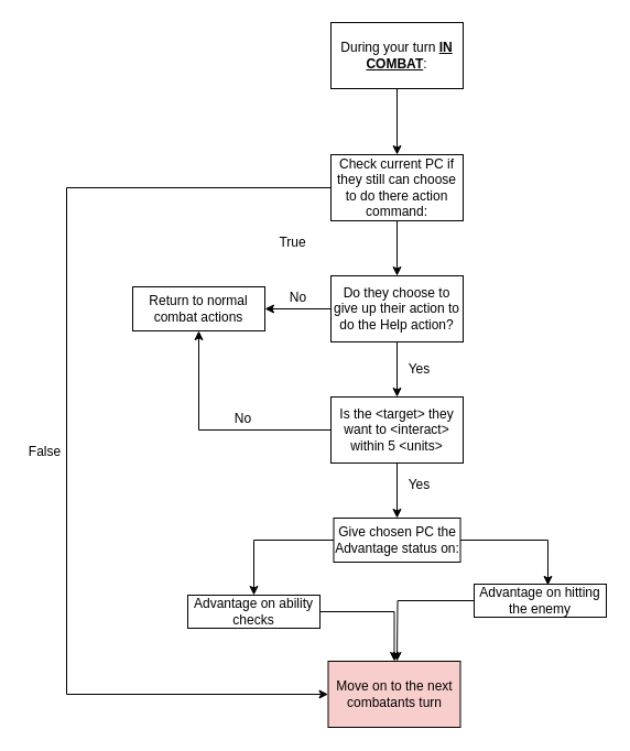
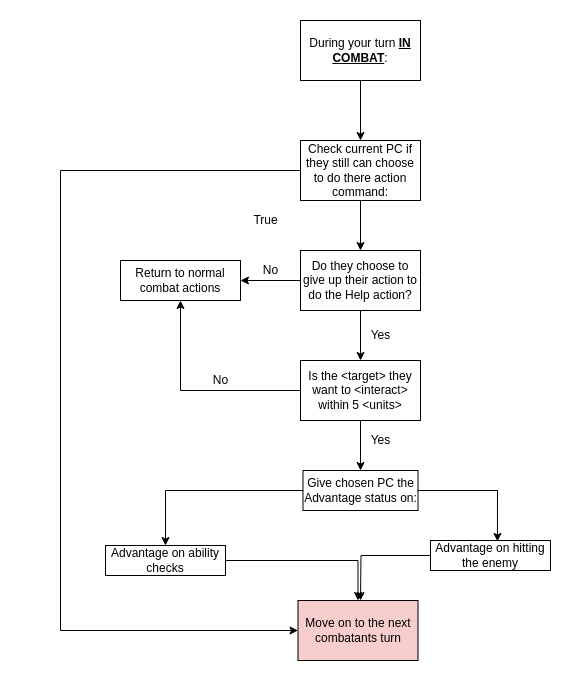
  <mxCell id="0" />
  <mxCell id="1" parent="0" />
  <mxCell id="2" style="edgeStyle=orthogonalEdgeStyle;rounded=0;orthogonalLoop=1;jettySize=auto;html=1;entryX=0.5;entryY=0;entryDx=0;entryDy=0;" edge="1" parent="1" source="3" target="6"><mxGeometry relative="1" as="geometry" /></mxCell>
  <mxCell id="3" value="During your turn &lt;b&gt;&lt;u&gt;IN COMBAT&lt;/u&gt;&lt;/b&gt;:" style="rounded=0;whiteSpace=wrap;html=1;" vertex="1" parent="1"><mxGeometry x="300" y="20" width="120" height="60" as="geometry" /></mxCell>
  <mxCell id="4" style="edgeStyle=orthogonalEdgeStyle;rounded=0;orthogonalLoop=1;jettySize=auto;html=1;exitX=0.5;exitY=1;exitDx=0;exitDy=0;" edge="1" parent="1" source="6" target="12"><mxGeometry relative="1" as="geometry" /></mxCell>
  <mxCell id="5" style="edgeStyle=orthogonalEdgeStyle;rounded=0;orthogonalLoop=1;jettySize=auto;html=1;entryX=0;entryY=0.5;entryDx=0;entryDy=0;" edge="1" parent="1" source="6" target="7"><mxGeometry relative="1" as="geometry"><Array as="points"><mxPoint x="60" y="170" /><mxPoint x="60" y="630" /></Array></mxGeometry></mxCell>
  <mxCell id="6" value="Check current PC if they still can choose to do there action command:" style="rounded=0;whiteSpace=wrap;html=1;" vertex="1" parent="1"><mxGeometry x="300" y="140" width="120" height="60" as="geometry" /></mxCell>
  <mxCell id="7" value="Move on to the next combatants turn" style="rounded=0;whiteSpace=wrap;html=1;fillColor=#f8cecc;" vertex="1" parent="1"><mxGeometry x="297.5" y="600" width="120" height="60" as="geometry" /></mxCell>
- <mxCell id="8" value="False" style="text;html=1;align=center;verticalAlign=middle;resizable=0;points=[];autosize=1;" vertex="1" parent="1"><mxGeometry x="20" y="400" width="40" height="20" as="geometry" /></mxCell>
  <mxCell id="9" value="True" style="text;html=1;align=center;verticalAlign=middle;resizable=0;points=[];autosize=1;" vertex="1" parent="1"><mxGeometry x="245" y="210" width="40" height="20" as="geometry" /></mxCell>
  <mxCell id="10" style="edgeStyle=orthogonalEdgeStyle;rounded=0;orthogonalLoop=1;jettySize=auto;html=1;entryX=1;entryY=0.5;entryDx=0;entryDy=0;" edge="1" parent="1" source="12" target="17"><mxGeometry relative="1" as="geometry" /></mxCell>
  <mxCell id="11" style="edgeStyle=orthogonalEdgeStyle;rounded=0;orthogonalLoop=1;jettySize=auto;html=1;entryX=0.5;entryY=0;entryDx=0;entryDy=0;" edge="1" parent="1" source="12" target="21"><mxGeometry relative="1" as="geometry" /></mxCell>
  <mxCell id="12" value="Do they choose to give up their action to do the Help action?" style="rounded=0;whiteSpace=wrap;html=1;" vertex="1" parent="1"><mxGeometry x="300" y="250" width="120" height="60" as="geometry" /></mxCell>
  <mxCell id="13" value="Yes" style="text;html=1;align=center;verticalAlign=middle;resizable=0;points=[];autosize=1;" vertex="1" parent="1"><mxGeometry x="360" y="325" width="40" height="20" as="geometry" /></mxCell>
  <mxCell id="14" style="edgeStyle=orthogonalEdgeStyle;rounded=0;orthogonalLoop=1;jettySize=auto;html=1;entryX=0.5;entryY=0;entryDx=0;entryDy=0;" edge="1" parent="1" source="16" target="25"><mxGeometry relative="1" as="geometry" /></mxCell>
  <mxCell id="15" style="edgeStyle=orthogonalEdgeStyle;rounded=0;orthogonalLoop=1;jettySize=auto;html=1;entryX=0.558;entryY=0.033;entryDx=0;entryDy=0;entryPerimeter=0;" edge="1" parent="1" source="16" target="27"><mxGeometry relative="1" as="geometry" /></mxCell>
  <mxCell id="16" value="Give chosen PC the Advantage status on:" style="rounded=0;whiteSpace=wrap;html=1;" vertex="1" parent="1"><mxGeometry x="302.5" y="470" width="115" height="40" as="geometry" /></mxCell>
  <mxCell id="17" value="Return to normal combat actions" style="rounded=0;whiteSpace=wrap;html=1;" vertex="1" parent="1"><mxGeometry x="120" y="260" width="120" height="40" as="geometry" /></mxCell>
  <mxCell id="18" value="No" style="text;html=1;align=center;verticalAlign=middle;resizable=0;points=[];autosize=1;" vertex="1" parent="1"><mxGeometry x="255" y="260" width="30" height="20" as="geometry" /></mxCell>
  <mxCell id="19" style="edgeStyle=orthogonalEdgeStyle;rounded=0;orthogonalLoop=1;jettySize=auto;html=1;entryX=0.5;entryY=1;entryDx=0;entryDy=0;" edge="1" parent="1" source="21" target="17"><mxGeometry relative="1" as="geometry"><mxPoint x="180" y="310" as="targetPoint" /></mxGeometry></mxCell>
  <mxCell id="20" style="edgeStyle=orthogonalEdgeStyle;rounded=0;orthogonalLoop=1;jettySize=auto;html=1;entryX=0.5;entryY=0;entryDx=0;entryDy=0;" edge="1" parent="1" source="21" target="16"><mxGeometry relative="1" as="geometry" /></mxCell>
  <mxCell id="21" value="Is the &amp;lt;target&amp;gt; they want to &amp;lt;interact&amp;gt; within 5 &amp;lt;units&amp;gt;" style="rounded=0;whiteSpace=wrap;html=1;" vertex="1" parent="1"><mxGeometry x="300" y="360" width="120" height="60" as="geometry" /></mxCell>
  <mxCell id="22" value="No" style="text;html=1;align=center;verticalAlign=middle;resizable=0;points=[];autosize=1;" vertex="1" parent="1"><mxGeometry x="205" y="370" width="30" height="20" as="geometry" /></mxCell>
  <mxCell id="23" value="Yes" style="text;html=1;align=center;verticalAlign=middle;resizable=0;points=[];autosize=1;" vertex="1" parent="1"><mxGeometry x="360" y="430" width="40" height="20" as="geometry" /></mxCell>
  <mxCell id="24" style="edgeStyle=orthogonalEdgeStyle;rounded=0;orthogonalLoop=1;jettySize=auto;html=1;" edge="1" parent="1" source="25" target="7"><mxGeometry relative="1" as="geometry" /></mxCell>
- <mxCell id="25" value="Advantage on ability checks" style="rounded=0;whiteSpace=wrap;html=1;" vertex="1" parent="1"><mxGeometry x="170" y="540" width="120" height="30" as="geometry" /></mxCell>
+ <mxCell id="25" value="Advantage on ability checks" style="rounded=0;whiteSpace=wrap;html=1;" vertex="1" parent="1"><mxGeometry x="105" y="545" width="120" height="30" as="geometry" /></mxCell>
  <mxCell id="26" style="edgeStyle=orthogonalEdgeStyle;rounded=0;orthogonalLoop=1;jettySize=auto;html=1;" edge="1" parent="1" source="27"><mxGeometry relative="1" as="geometry"><mxPoint x="360" y="600" as="targetPoint" /></mxGeometry></mxCell>
- <mxCell id="27" value="Advantage on hitting the enemy" style="rounded=0;whiteSpace=wrap;html=1;" vertex="1" parent="1"><mxGeometry x="430" y="530" width="120" height="30" as="geometry" /></mxCell>
+ <mxCell id="27" value="Advantage on hitting the enemy" style="rounded=0;whiteSpace=wrap;html=1;" vertex="1" parent="1"><mxGeometry x="430" y="540" width="120" height="30" as="geometry" /></mxCell>
